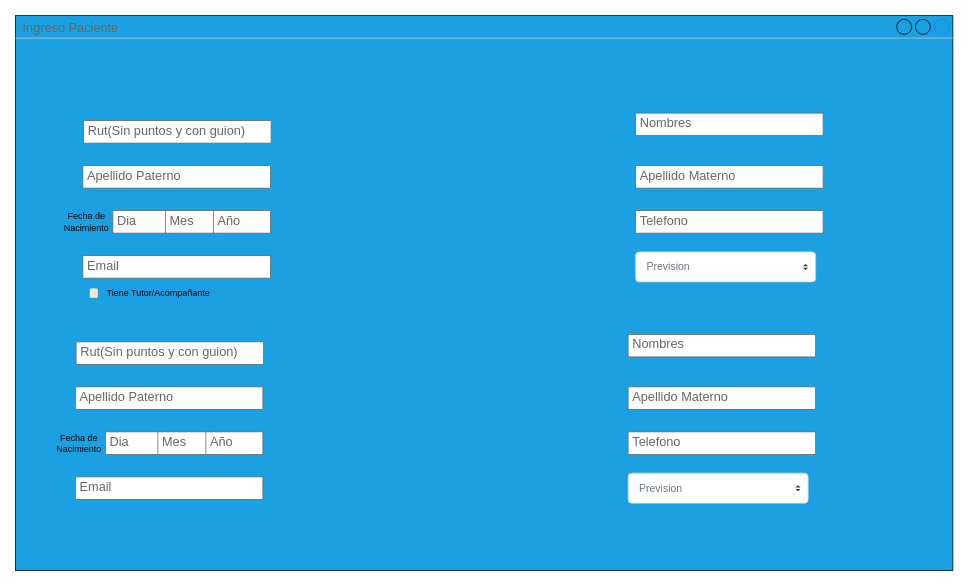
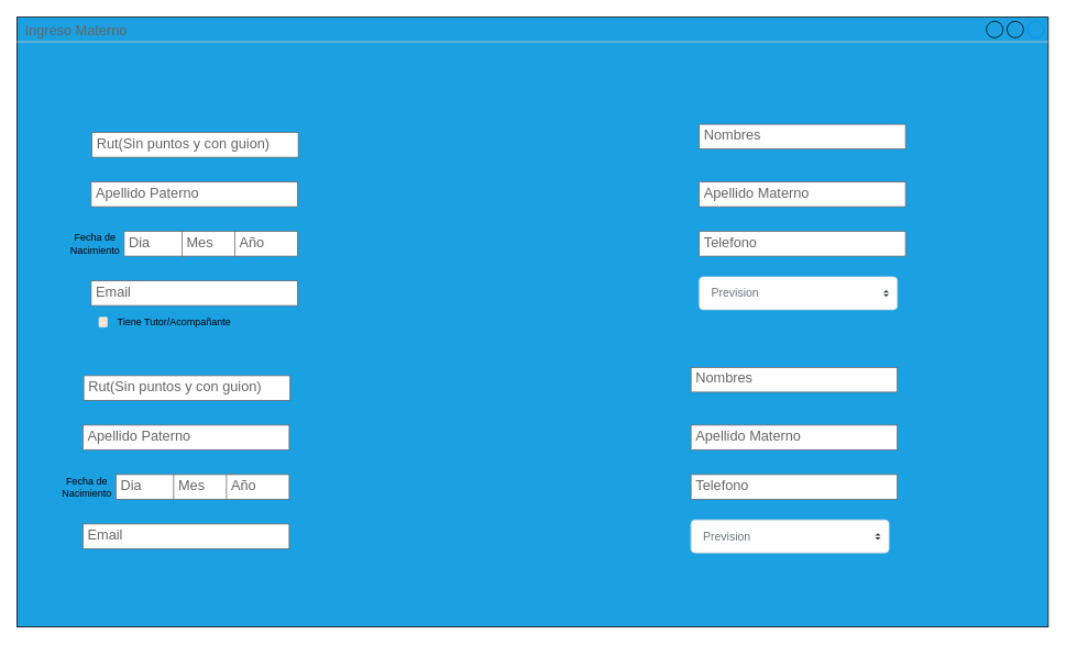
  <mxCell id="0" />
  <mxCell id="1" parent="0" />
- <mxCell id="2" value="Ingreso Paciente" style="strokeWidth=1;shadow=0;dashed=0;align=center;html=1;shape=mxgraph.mockup.containers.window;align=left;verticalAlign=top;spacingLeft=8;strokeColor2=#008cff;strokeColor3=#c4c4c4;fontColor=#666666;mainText=;fontSize=17;labelBackgroundColor=none;whiteSpace=wrap;fillColor=#1BA1E2;" parent="1" vertex="1"><mxGeometry width="1250" height="740" as="geometry" x="20" y="20" /></mxCell>
+ <mxCell id="2" value="Ingreso Materno" style="strokeWidth=1;shadow=0;dashed=0;align=center;html=1;shape=mxgraph.mockup.containers.window;align=left;verticalAlign=top;spacingLeft=8;strokeColor2=#008cff;strokeColor3=#c4c4c4;fontColor=#666666;mainText=;fontSize=17;labelBackgroundColor=none;whiteSpace=wrap;fillColor=#1BA1E2;" parent="1" vertex="1"><mxGeometry width="1250" height="740" as="geometry" x="20" y="20" /></mxCell>
  <mxCell id="3" value="Rut(Sin puntos y con guion)" style="strokeWidth=1;shadow=0;dashed=0;align=center;html=1;shape=mxgraph.mockup.text.textBox;fontColor=#666666;align=left;fontSize=17;spacingLeft=4;spacingTop=-3;whiteSpace=wrap;strokeColor=#666666;mainText=" parent="1" vertex="1"><mxGeometry x="111" y="160" width="250" height="30" as="geometry" /></mxCell>
  <mxCell id="4" value="Nombres" style="strokeWidth=1;shadow=0;dashed=0;align=center;html=1;shape=mxgraph.mockup.text.textBox;fontColor=#666666;align=left;fontSize=17;spacingLeft=4;spacingTop=-3;whiteSpace=wrap;strokeColor=#666666;mainText=" parent="1" vertex="1"><mxGeometry x="847" y="150" width="250" height="30" as="geometry" /></mxCell>
  <mxCell id="5" value="Apellido Materno" style="strokeWidth=1;shadow=0;dashed=0;align=center;html=1;shape=mxgraph.mockup.text.textBox;fontColor=#666666;align=left;fontSize=17;spacingLeft=4;spacingTop=-3;whiteSpace=wrap;strokeColor=#666666;mainText=" parent="1" vertex="1"><mxGeometry x="847" y="220" width="250" height="30" as="geometry" /></mxCell>
  <mxCell id="6" value="Apellido Paterno" style="strokeWidth=1;shadow=0;dashed=0;align=center;html=1;shape=mxgraph.mockup.text.textBox;fontColor=#666666;align=left;fontSize=17;spacingLeft=4;spacingTop=-3;whiteSpace=wrap;strokeColor=#666666;mainText=" parent="1" vertex="1"><mxGeometry x="110" y="220" width="250" height="30" as="geometry" /></mxCell>
  <mxCell id="7" value="Dia" style="strokeWidth=1;shadow=0;dashed=0;align=center;html=1;shape=mxgraph.mockup.text.textBox;fontColor=#666666;align=left;fontSize=17;spacingLeft=4;spacingTop=-3;whiteSpace=wrap;strokeColor=#666666;mainText=" parent="1" vertex="1"><mxGeometry x="150" y="280" width="76" height="30" as="geometry" /></mxCell>
  <mxCell id="8" value="Mes" style="strokeWidth=1;shadow=0;dashed=0;align=center;html=1;shape=mxgraph.mockup.text.textBox;fontColor=#666666;align=left;fontSize=17;spacingLeft=4;spacingTop=-3;whiteSpace=wrap;strokeColor=#666666;mainText=" parent="1" vertex="1"><mxGeometry x="220" y="280" width="76" height="30" as="geometry" /></mxCell>
  <mxCell id="9" value="Año" style="strokeWidth=1;shadow=0;dashed=0;align=center;html=1;shape=mxgraph.mockup.text.textBox;fontColor=#666666;align=left;fontSize=17;spacingLeft=4;spacingTop=-3;whiteSpace=wrap;strokeColor=#666666;mainText=" parent="1" vertex="1"><mxGeometry x="284" y="280" width="76" height="30" as="geometry" /></mxCell>
  <mxCell id="10" value="Fecha de Nacimiento" style="text;html=1;align=center;verticalAlign=middle;whiteSpace=wrap;rounded=0;" parent="1" vertex="1"><mxGeometry x="85" y="280" width="60" height="30" as="geometry" /></mxCell>
  <mxCell id="11" value="Telefono" style="strokeWidth=1;shadow=0;dashed=0;align=center;html=1;shape=mxgraph.mockup.text.textBox;fontColor=#666666;align=left;fontSize=17;spacingLeft=4;spacingTop=-3;whiteSpace=wrap;strokeColor=#666666;mainText=" parent="1" vertex="1"><mxGeometry x="847" y="280" width="250" height="30" as="geometry" /></mxCell>
  <mxCell id="12" value="Email" style="strokeWidth=1;shadow=0;dashed=0;align=center;html=1;shape=mxgraph.mockup.text.textBox;fontColor=#666666;align=left;fontSize=17;spacingLeft=4;spacingTop=-3;whiteSpace=wrap;strokeColor=#666666;mainText=" parent="1" vertex="1"><mxGeometry x="110" y="340" width="250" height="30" as="geometry" /></mxCell>
  <mxCell id="13" value="Prevision" style="html=1;shadow=0;dashed=0;shape=mxgraph.bootstrap.rrect;rSize=5;fillColor=#ffffff;strokeColor=#CED4DA;align=left;spacing=15;fontSize=14;fontColor=#6C767D;" parent="1" vertex="1"><mxGeometry x="847" y="335" width="240" height="40" as="geometry" /></mxCell>
  <mxCell id="14" value="" style="shape=triangle;direction=south;fillColor=#343A40;strokeColor=none;perimeter=none;" parent="13" vertex="1"><mxGeometry x="1" y="0.5" width="7" height="3" relative="1" as="geometry"><mxPoint x="-17" y="1" as="offset" /></mxGeometry></mxCell>
  <mxCell id="15" value="" style="shape=triangle;direction=north;fillColor=#343A40;strokeColor=none;perimeter=none;" parent="13" vertex="1"><mxGeometry x="1" y="0.5" width="7" height="3" relative="1" as="geometry"><mxPoint x="-17" y="-4" as="offset" /></mxGeometry></mxCell>
  <mxCell id="16" value="Tiene Tutor/Acompañante" style="rounded=1;fillColor=#ffe6cc;strokeColor=#D8DCE3;align=left;verticalAlign=middle;fontStyle=0;fontSize=12;labelPosition=right;verticalLabelPosition=middle;spacingLeft=10;html=1;shadow=0;dashed=0;" vertex="1" parent="1"><mxGeometry x="119.5" y="384" width="10" height="12" as="geometry" /></mxCell>
  <mxCell id="17" value="Rut(Sin puntos y con guion)" style="strokeWidth=1;shadow=0;dashed=0;align=center;html=1;shape=mxgraph.mockup.text.textBox;fontColor=#666666;align=left;fontSize=17;spacingLeft=4;spacingTop=-3;whiteSpace=wrap;strokeColor=#666666;mainText=" vertex="1" parent="1"><mxGeometry x="101" y="455" width="250" height="30" as="geometry" /></mxCell>
  <mxCell id="18" value="Nombres" style="strokeWidth=1;shadow=0;dashed=0;align=center;html=1;shape=mxgraph.mockup.text.textBox;fontColor=#666666;align=left;fontSize=17;spacingLeft=4;spacingTop=-3;whiteSpace=wrap;strokeColor=#666666;mainText=" vertex="1" parent="1"><mxGeometry x="837" y="445" width="250" height="30" as="geometry" /></mxCell>
  <mxCell id="19" value="Apellido Materno" style="strokeWidth=1;shadow=0;dashed=0;align=center;html=1;shape=mxgraph.mockup.text.textBox;fontColor=#666666;align=left;fontSize=17;spacingLeft=4;spacingTop=-3;whiteSpace=wrap;strokeColor=#666666;mainText=" vertex="1" parent="1"><mxGeometry x="837" y="515" width="250" height="30" as="geometry" /></mxCell>
  <mxCell id="20" value="Apellido Paterno" style="strokeWidth=1;shadow=0;dashed=0;align=center;html=1;shape=mxgraph.mockup.text.textBox;fontColor=#666666;align=left;fontSize=17;spacingLeft=4;spacingTop=-3;whiteSpace=wrap;strokeColor=#666666;mainText=" vertex="1" parent="1"><mxGeometry x="100" y="515" width="250" height="30" as="geometry" /></mxCell>
  <mxCell id="21" value="Dia" style="strokeWidth=1;shadow=0;dashed=0;align=center;html=1;shape=mxgraph.mockup.text.textBox;fontColor=#666666;align=left;fontSize=17;spacingLeft=4;spacingTop=-3;whiteSpace=wrap;strokeColor=#666666;mainText=" vertex="1" parent="1"><mxGeometry x="140" y="575" width="76" height="30" as="geometry" /></mxCell>
  <mxCell id="22" value="Mes" style="strokeWidth=1;shadow=0;dashed=0;align=center;html=1;shape=mxgraph.mockup.text.textBox;fontColor=#666666;align=left;fontSize=17;spacingLeft=4;spacingTop=-3;whiteSpace=wrap;strokeColor=#666666;mainText=" vertex="1" parent="1"><mxGeometry x="210" y="575" width="76" height="30" as="geometry" /></mxCell>
  <mxCell id="23" value="Año" style="strokeWidth=1;shadow=0;dashed=0;align=center;html=1;shape=mxgraph.mockup.text.textBox;fontColor=#666666;align=left;fontSize=17;spacingLeft=4;spacingTop=-3;whiteSpace=wrap;strokeColor=#666666;mainText=" vertex="1" parent="1"><mxGeometry x="274" y="575" width="76" height="30" as="geometry" /></mxCell>
  <mxCell id="24" value="Fecha de Nacimiento" style="text;html=1;align=center;verticalAlign=middle;whiteSpace=wrap;rounded=0;" vertex="1" parent="1"><mxGeometry x="75" y="575" width="60" height="30" as="geometry" /></mxCell>
  <mxCell id="25" value="Telefono" style="strokeWidth=1;shadow=0;dashed=0;align=center;html=1;shape=mxgraph.mockup.text.textBox;fontColor=#666666;align=left;fontSize=17;spacingLeft=4;spacingTop=-3;whiteSpace=wrap;strokeColor=#666666;mainText=" vertex="1" parent="1"><mxGeometry x="837" y="575" width="250" height="30" as="geometry" /></mxCell>
  <mxCell id="26" value="Email" style="strokeWidth=1;shadow=0;dashed=0;align=center;html=1;shape=mxgraph.mockup.text.textBox;fontColor=#666666;align=left;fontSize=17;spacingLeft=4;spacingTop=-3;whiteSpace=wrap;strokeColor=#666666;mainText=" vertex="1" parent="1"><mxGeometry x="100" y="635" width="250" height="30" as="geometry" /></mxCell>
  <mxCell id="27" value="Prevision" style="html=1;shadow=0;dashed=0;shape=mxgraph.bootstrap.rrect;rSize=5;fillColor=#ffffff;strokeColor=#CED4DA;align=left;spacing=15;fontSize=14;fontColor=#6C767D;" vertex="1" parent="1"><mxGeometry x="837" y="630" width="240" height="40" as="geometry" /></mxCell>
  <mxCell id="28" value="" style="shape=triangle;direction=south;fillColor=#343A40;strokeColor=none;perimeter=none;" vertex="1" parent="27"><mxGeometry x="1" y="0.5" width="7" height="3" relative="1" as="geometry"><mxPoint x="-17" y="1" as="offset" /></mxGeometry></mxCell>
  <mxCell id="29" value="" style="shape=triangle;direction=north;fillColor=#343A40;strokeColor=none;perimeter=none;" vertex="1" parent="27"><mxGeometry x="1" y="0.5" width="7" height="3" relative="1" as="geometry"><mxPoint x="-17" y="-4" as="offset" /></mxGeometry></mxCell>
